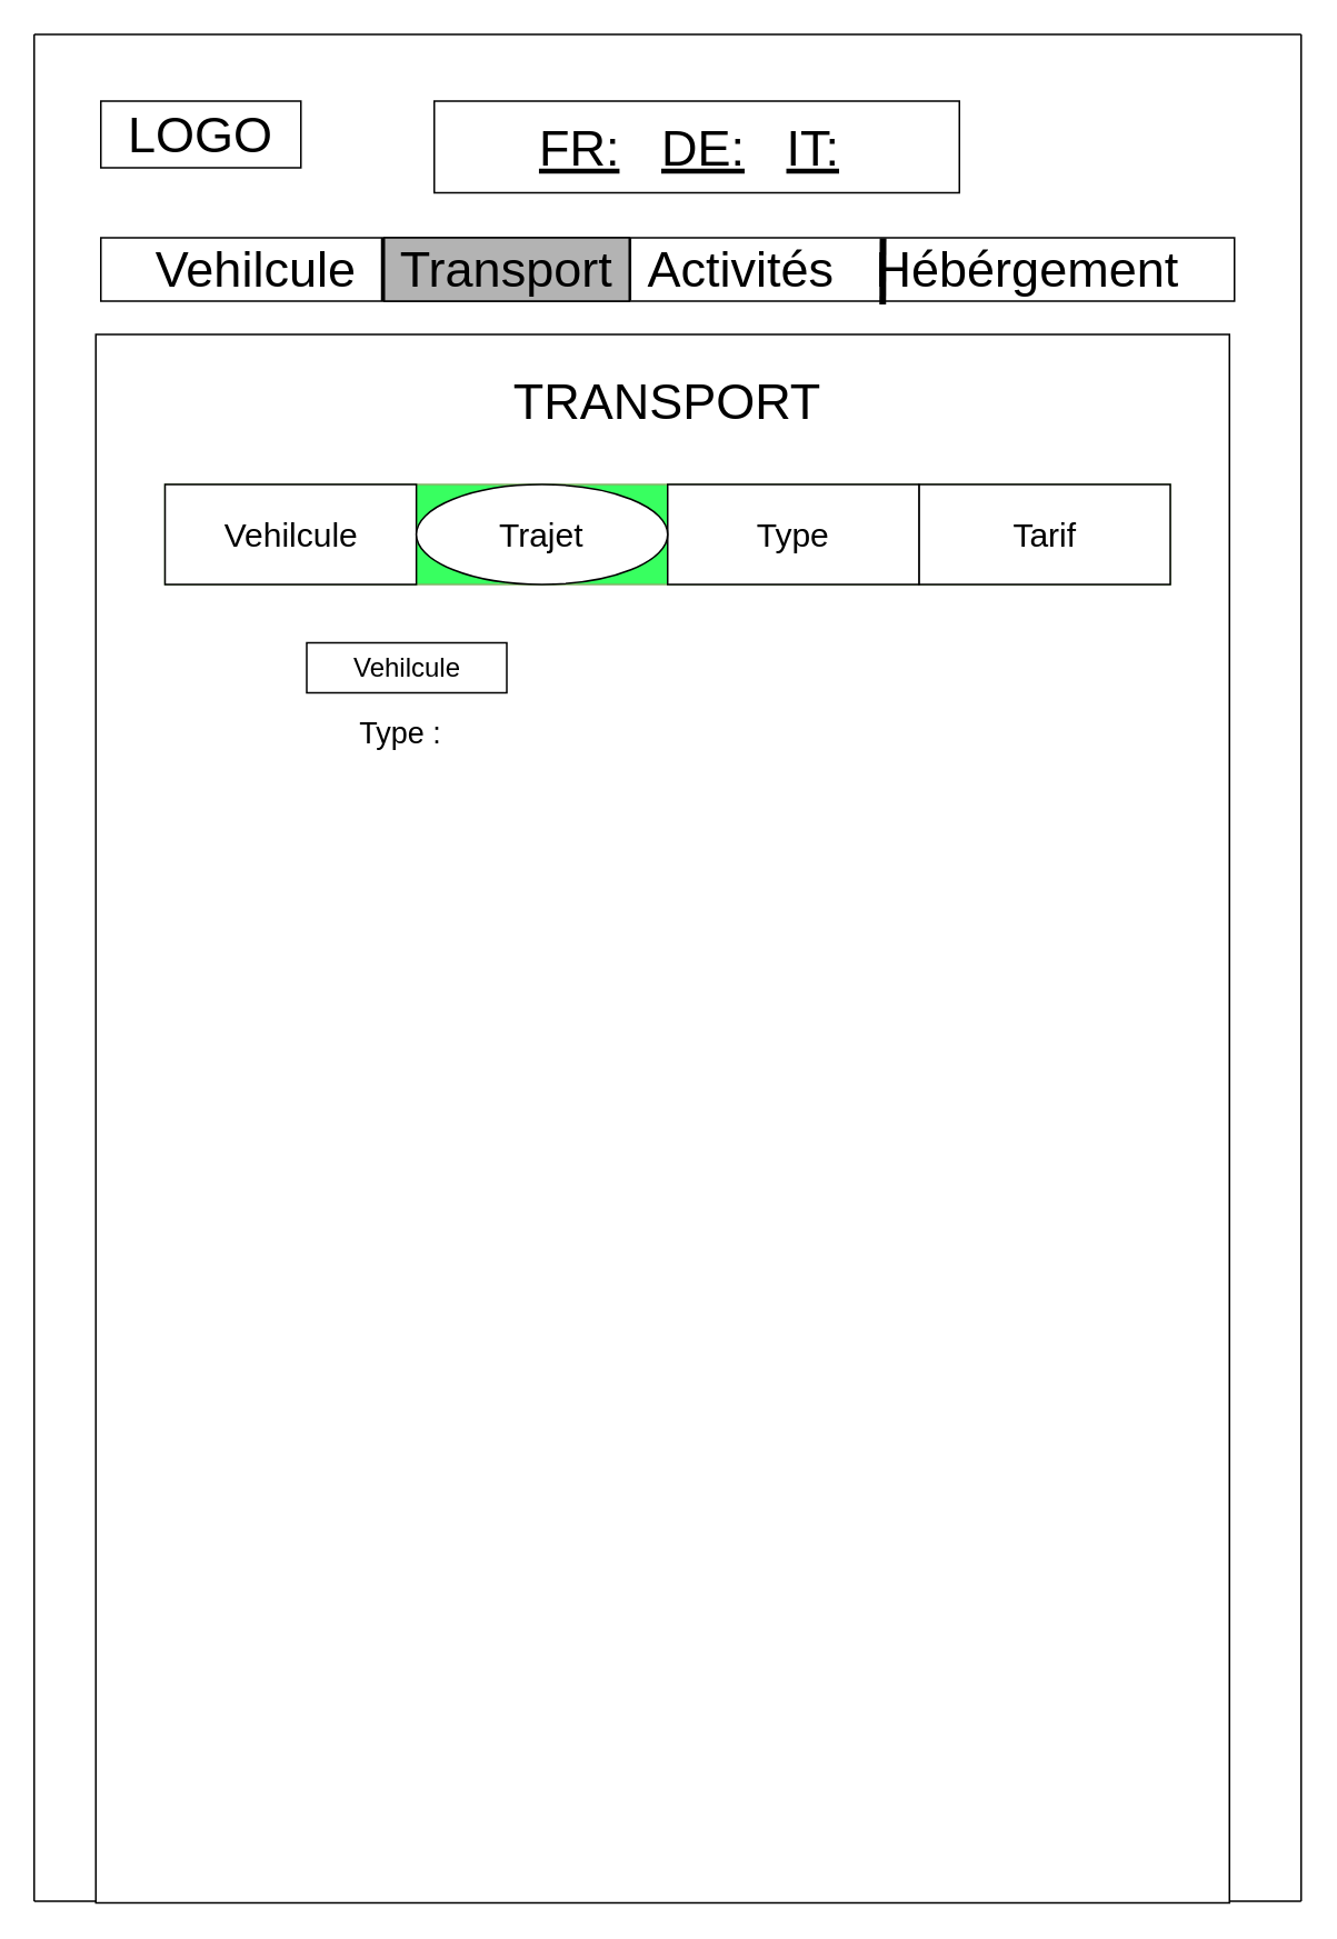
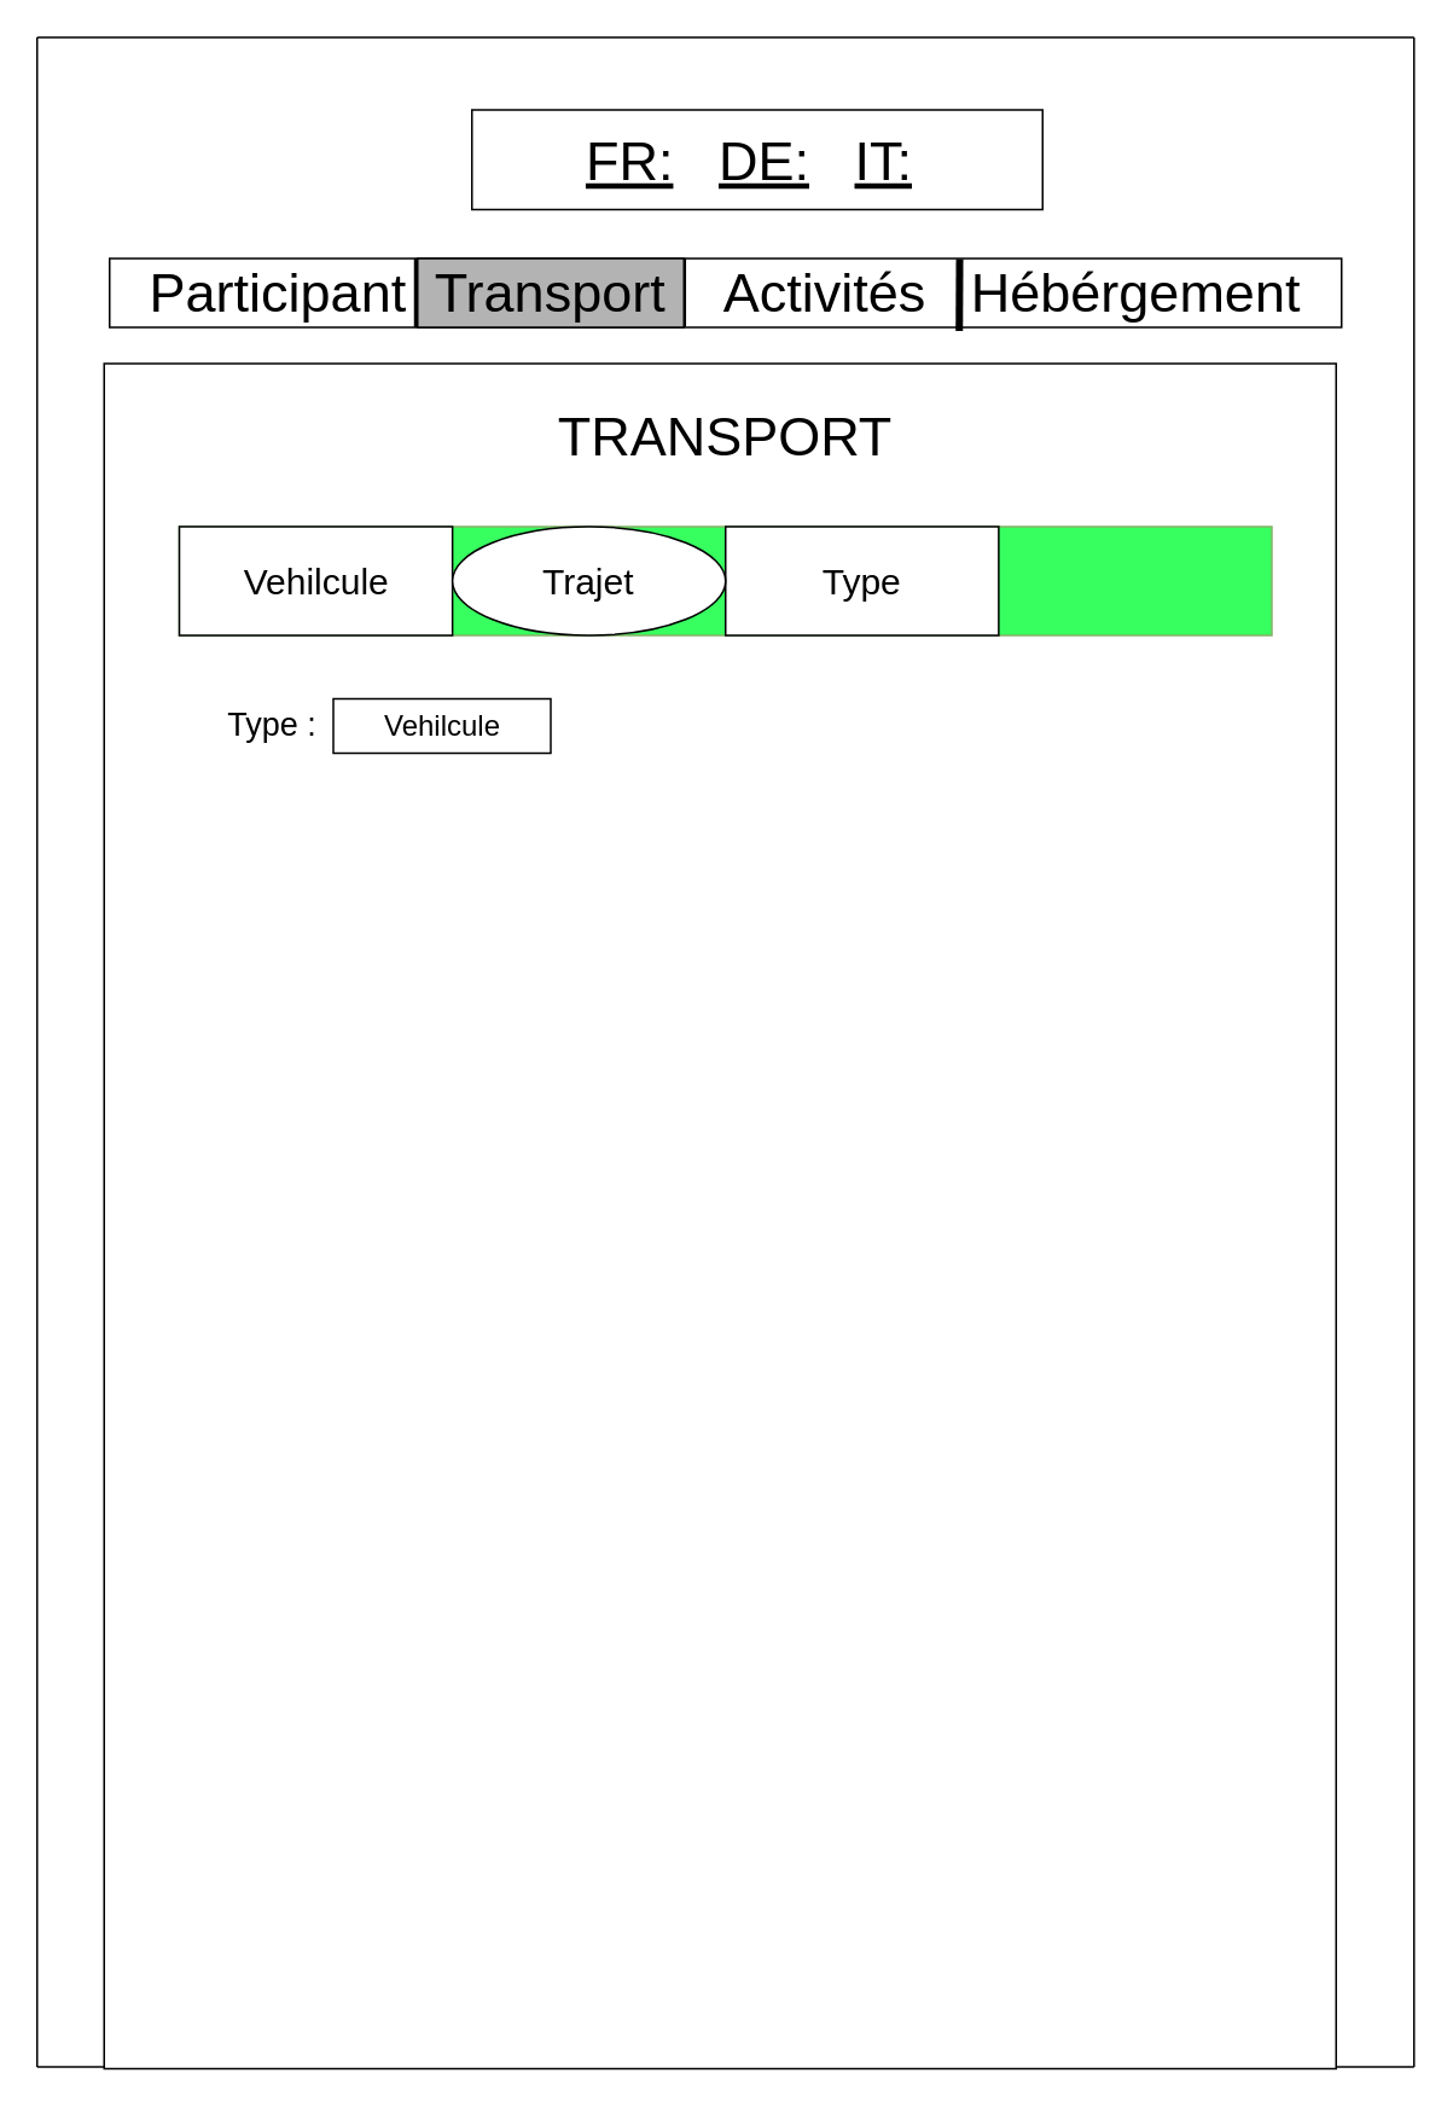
  <mxCell id="0" />
  <mxCell id="1" parent="0" />
- <mxCell id="2" value="&lt;font style=&quot;font-size: 30px&quot;&gt;LOGO&lt;/font&gt;" style="rounded=0;whiteSpace=wrap;html=1;" parent="1" vertex="1"><mxGeometry x="60" y="60" width="120" height="40" as="geometry" /></mxCell>
  <mxCell id="3" value="" style="endArrow=none;html=1;" parent="1" edge="1"><mxGeometry width="50" height="50" relative="1" as="geometry"><mxPoint x="20" y="1140" as="sourcePoint" /><mxPoint x="20" y="20" as="targetPoint" /></mxGeometry></mxCell>
  <mxCell id="4" value="" style="endArrow=none;html=1;" parent="1" edge="1"><mxGeometry width="50" height="50" relative="1" as="geometry"><mxPoint x="780" y="1140" as="sourcePoint" /><mxPoint x="20" y="1140" as="targetPoint" /></mxGeometry></mxCell>
  <mxCell id="5" value="" style="endArrow=none;html=1;" parent="1" edge="1"><mxGeometry width="50" height="50" relative="1" as="geometry"><mxPoint x="780" y="20" as="sourcePoint" /><mxPoint x="780" y="1140" as="targetPoint" /></mxGeometry></mxCell>
  <mxCell id="6" value="" style="endArrow=none;html=1;" parent="1" edge="1"><mxGeometry width="50" height="50" relative="1" as="geometry"><mxPoint x="20" y="20" as="sourcePoint" /><mxPoint x="780" y="20" as="targetPoint" /></mxGeometry></mxCell>
  <mxCell id="7" value="&lt;span style=&quot;font-size: 30px&quot;&gt;&lt;u&gt;FR:&lt;/u&gt;&amp;nbsp; &amp;nbsp;&lt;u&gt;DE:&lt;/u&gt;&amp;nbsp; &amp;nbsp;&lt;u&gt;IT:&lt;/u&gt;&amp;nbsp;&lt;/span&gt;" style="rounded=0;whiteSpace=wrap;html=1;" parent="1" vertex="1"><mxGeometry x="260" y="60" width="315" height="55" as="geometry" /></mxCell>
- <mxCell id="8" value="&lt;span style=&quot;font-size: 30px&quot;&gt;Vehilcule&amp;nbsp; &amp;nbsp; &amp;nbsp; &amp;nbsp; &amp;nbsp; &amp;nbsp; &amp;nbsp; &amp;nbsp; &amp;nbsp; &amp;nbsp; &amp;nbsp;Activités&amp;nbsp; &amp;nbsp;Hébérgement&lt;/span&gt;" style="rounded=0;whiteSpace=wrap;html=1;fillColor=none;" parent="1" vertex="1"><mxGeometry x="60" y="142" width="680" height="38" as="geometry" /></mxCell>
+ <mxCell id="8" value="&lt;span style=&quot;font-size: 30px&quot;&gt;Participant&amp;nbsp; &amp;nbsp; &amp;nbsp; &amp;nbsp; &amp;nbsp; &amp;nbsp; &amp;nbsp; &amp;nbsp; &amp;nbsp; &amp;nbsp; &amp;nbsp;Activités&amp;nbsp; &amp;nbsp;Hébérgement&lt;/span&gt;" style="rounded=0;whiteSpace=wrap;html=1;fillColor=none;" parent="1" vertex="1"><mxGeometry x="60" y="142" width="680" height="38" as="geometry" /></mxCell>
  <mxCell id="9" value="" style="rounded=0;whiteSpace=wrap;html=1;" parent="1" vertex="1"><mxGeometry x="57" y="200" width="680" height="941" as="geometry" /></mxCell>
  <mxCell id="10" value="" style="endArrow=none;html=1;exitX=0.25;exitY=1;exitDx=0;exitDy=0;entryX=0.25;entryY=0;entryDx=0;entryDy=0;strokeWidth=4;" parent="1" source="8" target="8" edge="1"><mxGeometry width="50" height="50" relative="1" as="geometry"><mxPoint x="0" y="700" as="sourcePoint" /><mxPoint x="40" y="150" as="targetPoint" /></mxGeometry></mxCell>
  <mxCell id="11" value="" style="endArrow=none;html=1;exitX=0.465;exitY=0.993;exitDx=0;exitDy=0;strokeWidth=4;exitPerimeter=0;entryX=0.465;entryY=-0.001;entryDx=0;entryDy=0;entryPerimeter=0;" parent="1" source="8" target="8" edge="1"><mxGeometry width="50" height="50" relative="1" as="geometry"><mxPoint x="379.28" y="182.874" as="sourcePoint" /><mxPoint x="379.28" y="143.62" as="targetPoint" /></mxGeometry></mxCell>
  <mxCell id="12" value="" style="endArrow=none;html=1;strokeWidth=4;entryX=0.69;entryY=0.008;entryDx=0;entryDy=0;entryPerimeter=0;" parent="1" target="8" edge="1"><mxGeometry width="50" height="50" relative="1" as="geometry"><mxPoint x="529" y="182" as="sourcePoint" /><mxPoint x="386.2" y="153.962" as="targetPoint" /></mxGeometry></mxCell>
  <mxCell id="13" value="&lt;font style=&quot;font-size: 30px&quot;&gt;TRANSPORT&lt;/font&gt;" style="text;html=1;strokeColor=none;fillColor=none;align=center;verticalAlign=middle;whiteSpace=wrap;rounded=0;" parent="1" vertex="1"><mxGeometry x="380" y="229.912" width="40" height="20" as="geometry" /></mxCell>
  <mxCell id="14" value="" style="group;fillColor=#38FF60;strokeColor=#82b366;" parent="1" vertex="1" connectable="0"><mxGeometry x="98.5" y="290" width="603" height="60" as="geometry" /></mxCell>
- <mxCell id="15" value="Tarif&lt;br&gt;" style="rounded=0;whiteSpace=wrap;html=1;fontSize=20;" parent="14" vertex="1"><mxGeometry x="452.25" width="150.75" height="60" as="geometry" /></mxCell>
  <mxCell id="16" value="Type&lt;br&gt;" style="rounded=0;whiteSpace=wrap;html=1;fontSize=20;fillColor=#ffffff;strokeColor=#000000;" parent="14" vertex="1"><mxGeometry x="301.5" width="150.75" height="60" as="geometry" /></mxCell>
  <mxCell id="17" value="Vehilcule" style="rounded=0;whiteSpace=wrap;html=1;fontSize=20;" parent="14" vertex="1"><mxGeometry width="150.75" height="60" as="geometry" /></mxCell>
  <mxCell id="18" value="Trajet&lt;br&gt;" style="ellipse;whiteSpace=wrap;html=1;fontSize=20;" parent="14" vertex="1"><mxGeometry x="150.75" width="150.75" height="60" as="geometry" /></mxCell>
  <mxCell id="19" value="&lt;span style=&quot;font-size: 30px ; white-space: normal&quot;&gt;Transport&lt;/span&gt;" style="rounded=0;whiteSpace=wrap;html=1;fillColor=#B3B3B3;" vertex="1" parent="1"><mxGeometry x="230" y="142" width="147" height="38" as="geometry" /></mxCell>
- <mxCell id="20" value="&lt;font style=&quot;font-size: 18px&quot;&gt;Type :&lt;/font&gt;" style="text;html=1;strokeColor=none;fillColor=none;align=center;verticalAlign=middle;whiteSpace=wrap;rounded=0;" vertex="1" parent="1"><mxGeometry x="210" y="430" width="60" height="20" as="geometry" /></mxCell>
+ <mxCell id="20" value="&lt;font style=&quot;font-size: 18px&quot;&gt;Type :&lt;/font&gt;" style="text;html=1;strokeColor=none;fillColor=none;align=center;verticalAlign=middle;whiteSpace=wrap;rounded=0;" vertex="1" parent="1"><mxGeometry x="120" y="390" width="60" height="20" as="geometry" /></mxCell>
  <mxCell id="21" value="Vehilcule" style="rounded=0;whiteSpace=wrap;html=1;fillColor=none;fontSize=16;" vertex="1" parent="1"><mxGeometry x="183.5" y="385" width="120" height="30" as="geometry" /></mxCell>
